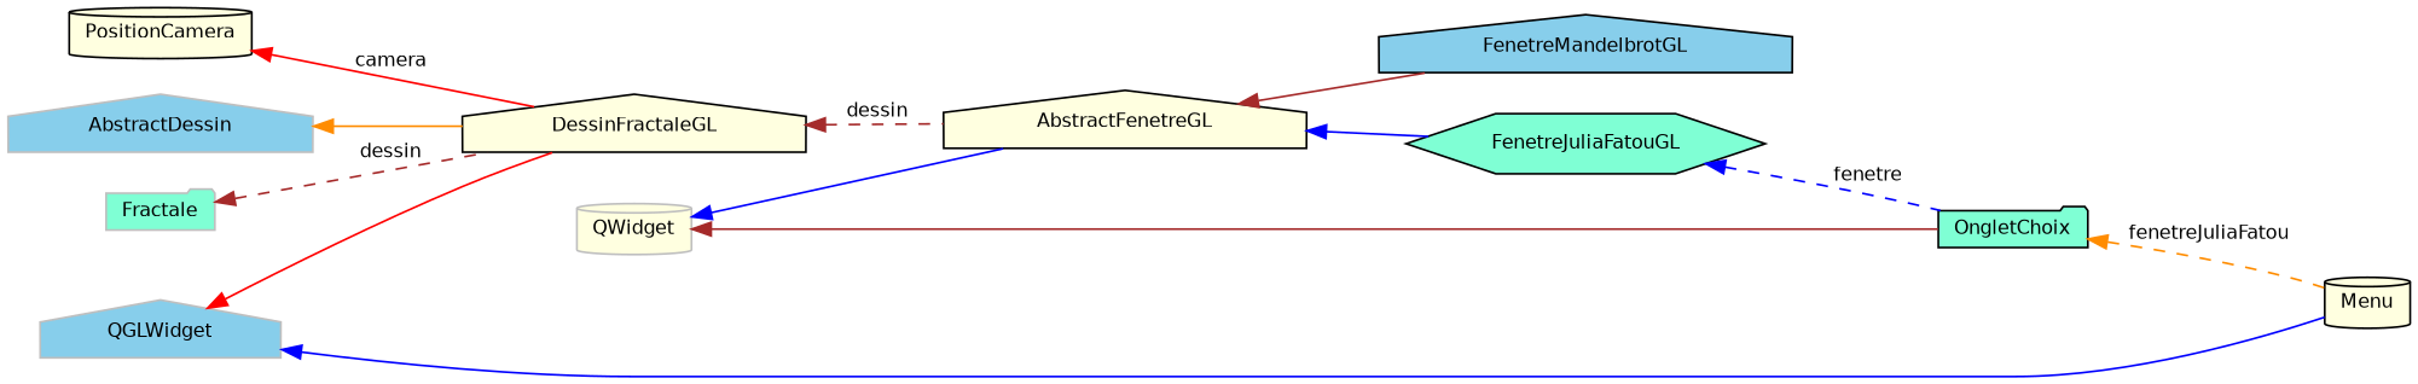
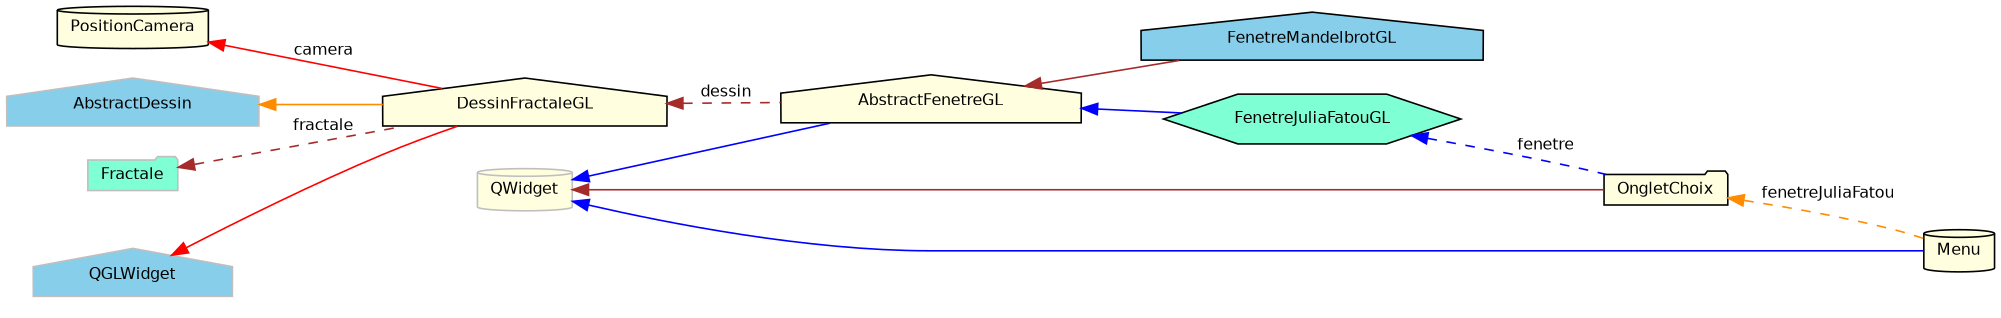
  digraph {
    rankdir=LR
    node [color=black fillcolor=lightyellow fontname=Helvetica fontsize=10 shape=house style=filled]
    edge [color=blue dir=back fontname=Helvetica fontsize=10 labelfontname=Helvetica labelfontsize=10 style=solid]
    n1 [fontcolor=black height=0.2 label=Menu shape=cylinder width=0.4]
    n2 [color=grey75 height=0.2 label=QWidget shape=cylinder width=0.4]
    n3 [height=0.2 label=AbstractFenetreGL width=0.4]
-   n4 [fillcolor=aquamarine height=0.2 label=OngletChoix shape=folder width=0.4]
+   n4 [height=0.2 label=OngletChoix shape=folder width=0.4]
    n5 [fillcolor=skyblue height=0.2 label=FenetreMandelbrotGL width=0.4]
    n6 [fillcolor=aquamarine height=0.2 label=FenetreJuliaFatouGL shape=hexagon width=0.4]
    n7 [height=0.2 label=DessinFractaleGL width=0.4]
    n8 [color=grey75 fillcolor=skyblue height=0.2 label=QGLWidget width=0.4]
    n9 [color=grey75 fillcolor=skyblue height=0.2 label=AbstractDessin width=0.4]
    n10 [color=grey75 fillcolor=aquamarine height=0.2 label=Fractale shape=folder width=0.4]
    n11 [height=0.2 label=PositionCamera shape=cylinder width=0.4]
-   n8 -> n1
+   n2 -> n1
    n2 -> n3
    n2 -> n4 [color=brown]
    n3 -> n5 [color=brown]
    n3 -> n6
    n4 -> n1 [color=darkorange label=" fenetreJuliaFatou" style=dashed]
    n6 -> n4 [label=" fenetre" style=dashed]
    n7 -> n3 [color=brown label=" dessin" style=dashed]
    n8 -> n7 [color=red]
    n9 -> n7 [color=darkorange]
-   n10 -> n7 [color=brown label=" dessin" style=dashed]
+   n10 -> n7 [color=brown label=" fractale" style=dashed]
    n11 -> n7 [color=red label=" camera"]
  }
